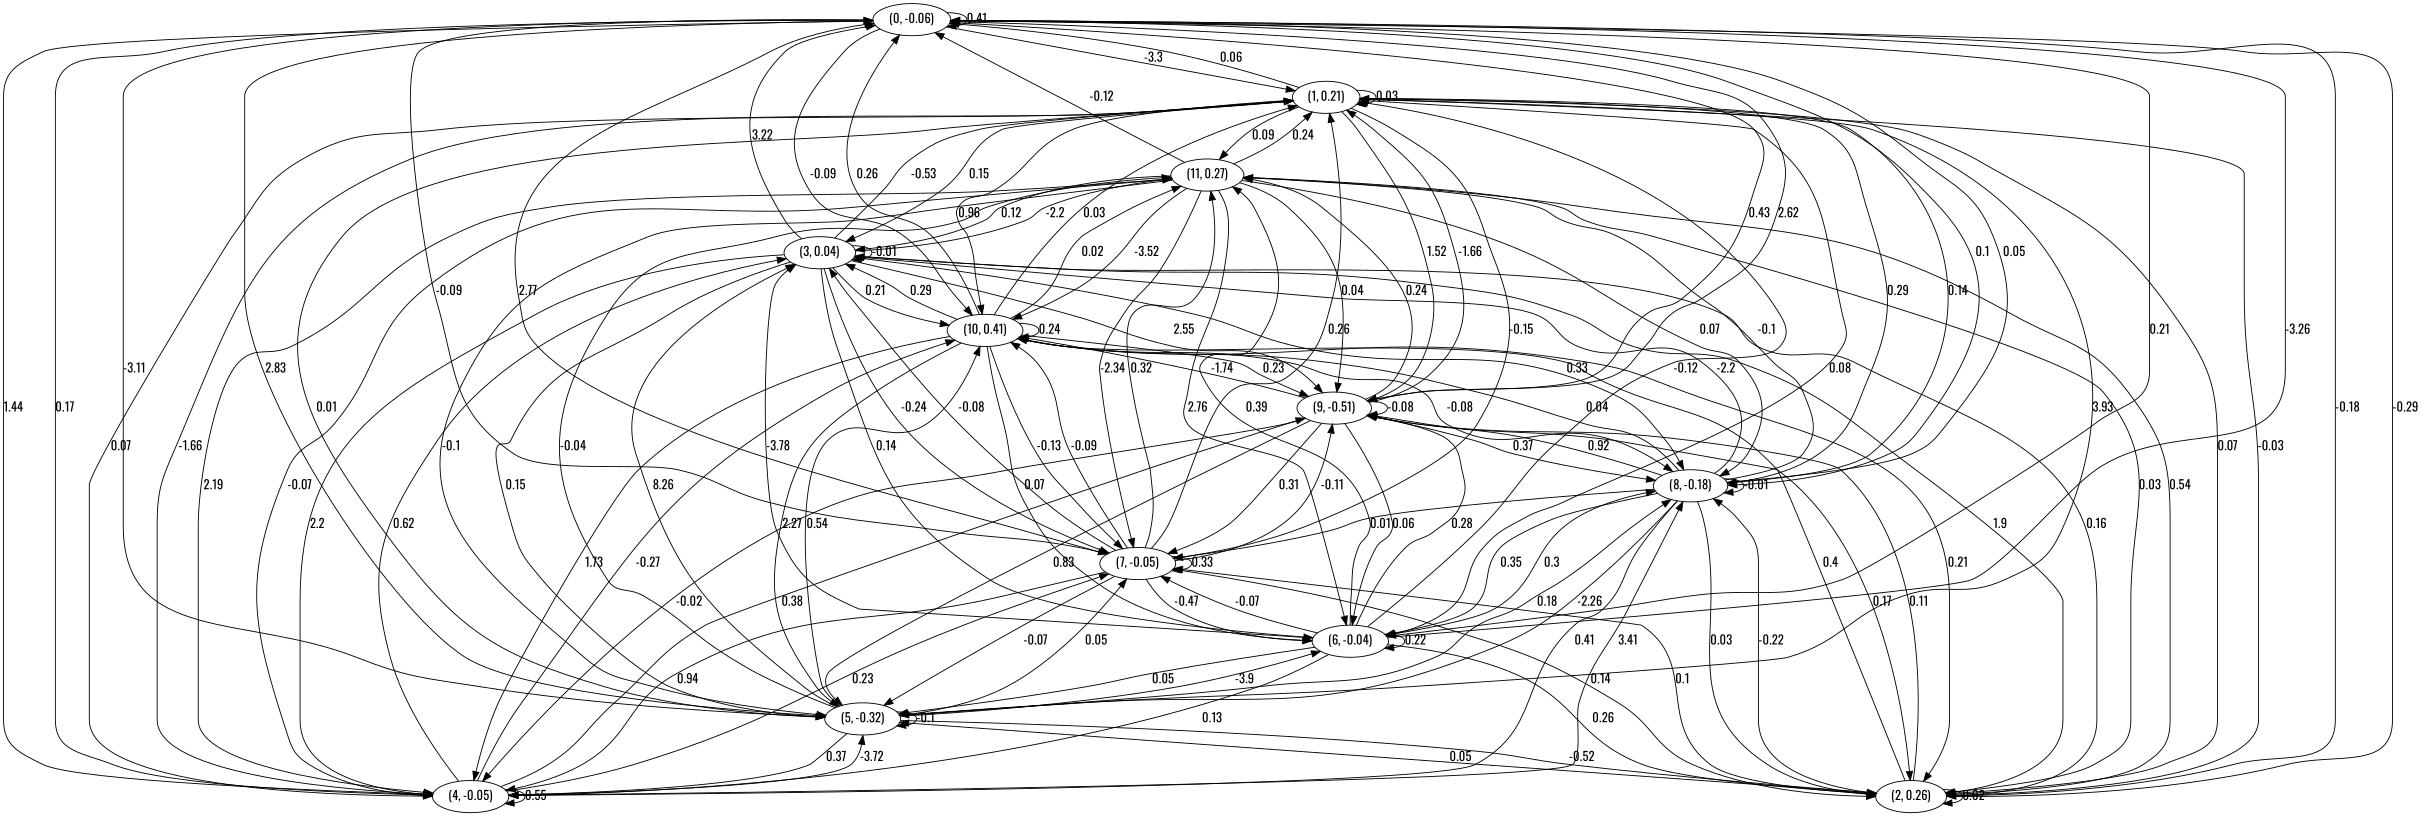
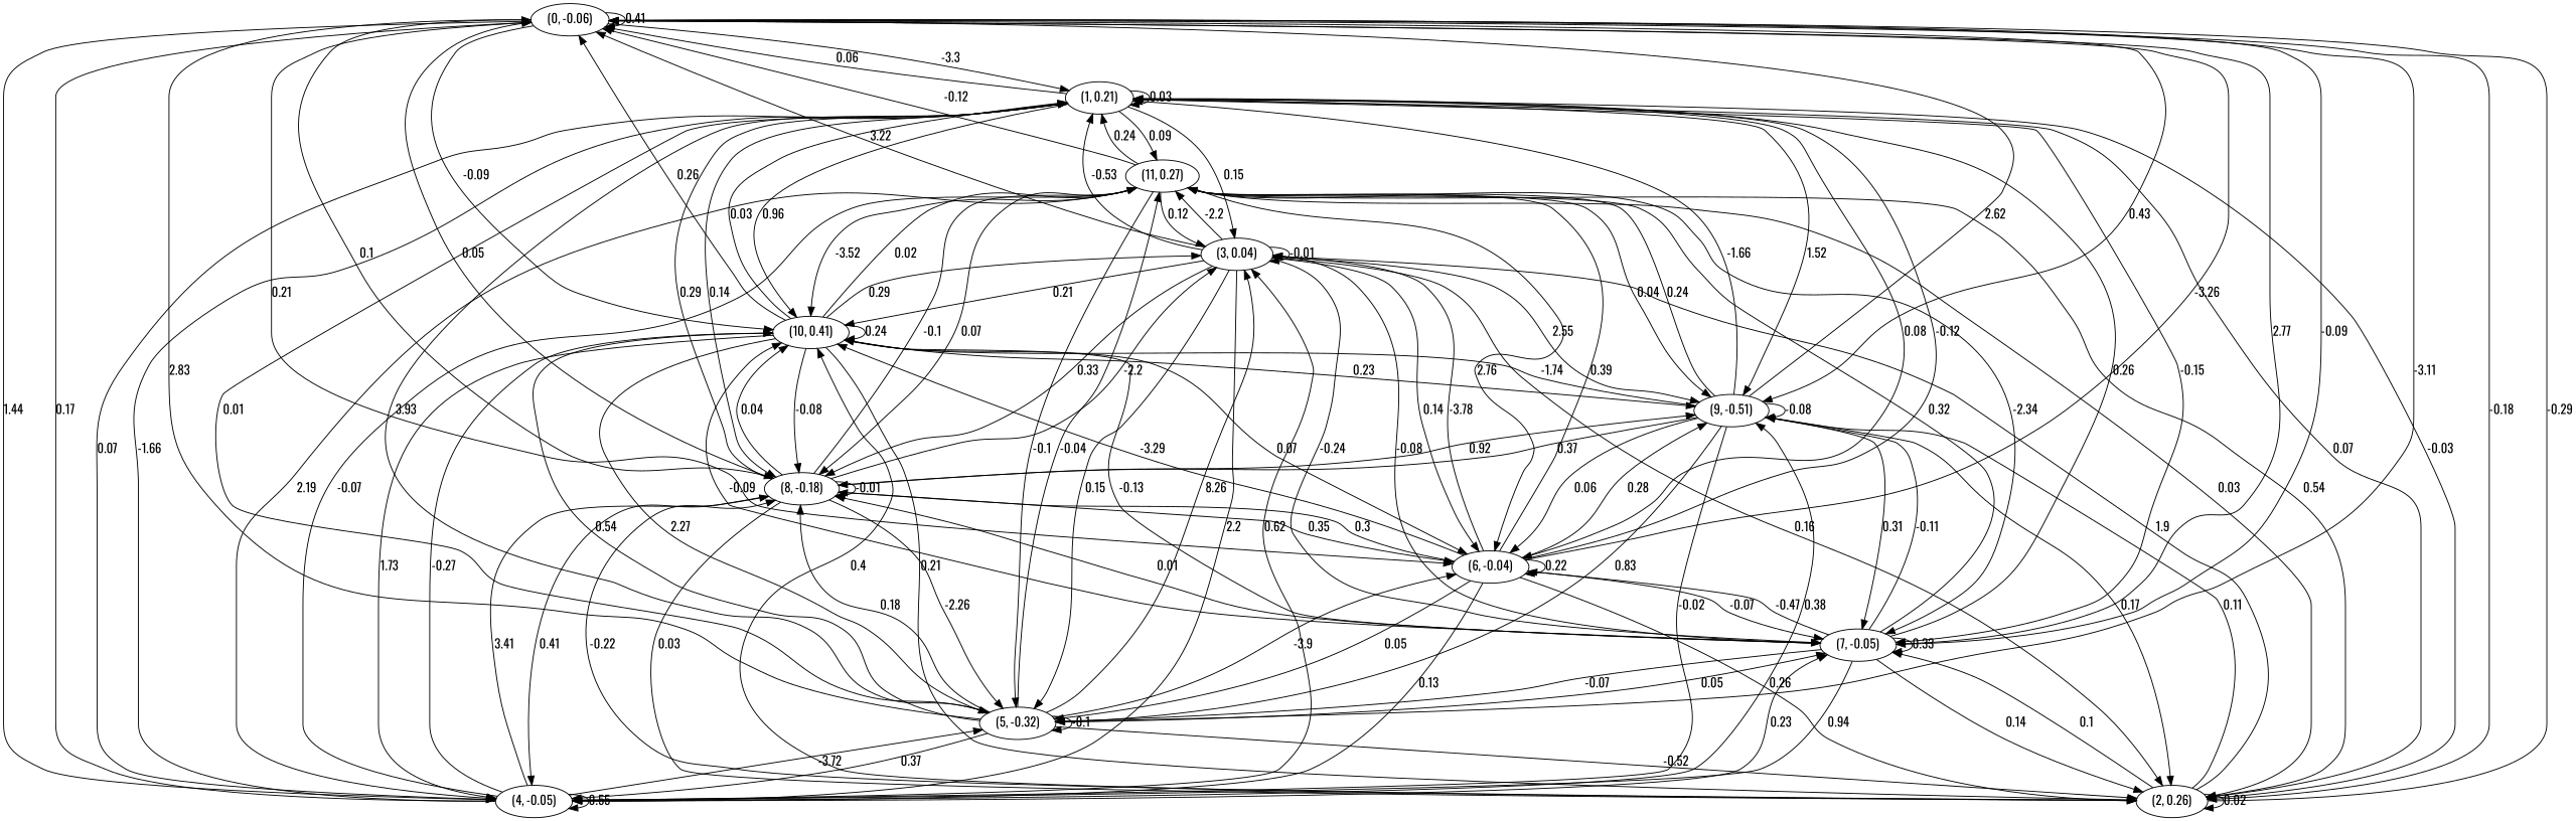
  digraph {
    fontname=Oswald
    node [fontname=Oswald]
    edge [fontname=Oswald]
    n1 [label="(0, -0.06)"]
    n2 [label="(1, 0.21)"]
    n3 [label="(2, 0.26)"]
    n4 [label="(4, -0.05)"]
    n5 [label="(5, -0.32)"]
    n6 [label="(6, -0.04)"]
    n7 [label="(7, -0.05)"]
    n8 [label="(8, -0.18)"]
    n9 [label="(9, -0.51)"]
    n10 [label="(10, 0.41)"]
    n11 [label="(3, 0.04)"]
    n12 [label="(11, 0.27)"]
    n1 -> n1 [label=0.41]
    n1 -> n2 [label=-3.3]
    n1 -> n3 [label=-0.18]
    n1 -> n4 [label=1.44]
    n1 -> n5 [label=-3.11]
    n1 -> n6 [label=0.21]
    n1 -> n7 [label=-0.09]
    n1 -> n8 [label=0.1]
    n1 -> n9 [label=0.43]
    n1 -> n10 [label=-0.09]
    n2 -> n1 [label=0.06]
    n2 -> n2 [label=0.03]
    n2 -> n3 [label=0.07]
    n2 -> n4 [label=0.07]
    n2 -> n5 [label=3.93]
    n2 -> n6 [label=0.08]
    n2 -> n7 [label=-0.15]
    n2 -> n8 [label=0.14]
    n2 -> n9 [label=1.52]
    n2 -> n10 [label=0.96]
    n2 -> n11 [label=0.15]
    n2 -> n12 [label=0.09]
    n3 -> n1 [label=-0.29]
    n3 -> n2 [label=-0.03]
    n3 -> n3 [label=0.02]
-   n3 -> n5 [label=0.05]
    n3 -> n7 [label=0.1]
    n3 -> n8 [label=-0.22]
    n3 -> n9 [label=0.11]
    n3 -> n10 [label=0.4]
    n3 -> n11 [label=1.9]
    n3 -> n12 [label=0.54]
    n4 -> n1 [label=0.17]
    n4 -> n2 [label=-1.66]
    n4 -> n4 [label=0.55]
    n4 -> n5 [label=-3.72]
    n4 -> n7 [label=0.23]
    n4 -> n8 [label=3.41]
    n4 -> n9 [label=0.38]
    n4 -> n10 [label=-0.27]
    n4 -> n11 [label=0.62]
    n4 -> n12 [label=-0.07]
    n5 -> n1 [label=2.83]
    n5 -> n2 [label=0.01]
    n5 -> n3 [label=-0.52]
    n5 -> n4 [label=0.37]
    n5 -> n5 [label=-0.1]
    n5 -> n6 [label=-3.9]
    n5 -> n7 [label=0.05]
    n5 -> n8 [label=0.18]
    n5 -> n10 [label=0.54]
    n5 -> n11 [label=8.26]
    n5 -> n12 [label=-0.04]
    n6 -> n1 [label=-3.26]
    n6 -> n2 [label=-0.12]
    n6 -> n3 [label=0.26]
    n6 -> n4 [label=0.13]
    n6 -> n5 [label=0.05]
    n6 -> n6 [label=0.22]
    n6 -> n7 [label=-0.07]
    n6 -> n8 [label=0.3]
    n6 -> n9 [label=0.28]
+   n6 -> n10 [label=-3.29]
    n6 -> n11 [label=-3.78]
    n6 -> n12 [label=0.39]
    n7 -> n1 [label=2.77]
    n7 -> n2 [label=0.26]
    n7 -> n3 [label=0.14]
    n7 -> n4 [label=0.94]
    n7 -> n5 [label=-0.07]
    n7 -> n6 [label=-0.47]
    n7 -> n7 [label=0.33]
    n7 -> n9 [label=-0.11]
    n7 -> n10 [label=-0.09]
    n7 -> n11 [label=-0.08]
    n7 -> n12 [label=0.32]
    n8 -> n1 [label=0.05]
    n8 -> n2 [label=0.29]
    n8 -> n3 [label=0.03]
    n8 -> n4 [label=0.41]
    n8 -> n5 [label=-2.26]
    n8 -> n6 [label=0.35]
-   n8 -> n7 [label=0.01]
+   n7 -> n8 [label=0.01]
    n8 -> n8 [label=-0.01]
    n8 -> n9 [label=0.92]
    n8 -> n10 [label=0.04]
    n8 -> n11 [label=-2.2]
    n8 -> n12 [label=-0.1]
    n9 -> n1 [label=2.62]
    n9 -> n2 [label=-1.66]
    n9 -> n3 [label=0.17]
    n9 -> n4 [label=-0.02]
    n9 -> n5 [label=0.83]
    n9 -> n6 [label=0.06]
    n9 -> n7 [label=0.31]
    n9 -> n8 [label=0.37]
    n9 -> n9 [label=-0.08]
    n9 -> n10 [label=-1.74]
    n9 -> n12 [label=0.24]
    n10 -> n1 [label=0.26]
    n10 -> n2 [label=0.03]
    n10 -> n3 [label=0.21]
    n10 -> n4 [label=1.73]
    n10 -> n5 [label=2.27]
    n10 -> n6 [label=0.07]
    n10 -> n7 [label=-0.13]
    n10 -> n8 [label=-0.08]
    n10 -> n9 [label=0.23]
    n10 -> n10 [label=0.24]
    n10 -> n11 [label=0.29]
    n10 -> n12 [label=0.02]
    n11 -> n1 [label=3.22]
    n11 -> n2 [label=-0.53]
    n11 -> n3 [label=0.16]
    n11 -> n4 [label=2.2]
    n11 -> n5 [label=0.15]
    n11 -> n6 [label=0.14]
    n11 -> n7 [label=-0.24]
    n11 -> n8 [label=0.33]
    n11 -> n9 [label=2.55]
    n11 -> n10 [label=0.21]
    n11 -> n11 [label=-0.01]
    n11 -> n12 [label=-2.2]
    n12 -> n1 [label=-0.12]
    n12 -> n2 [label=0.24]
    n12 -> n3 [label=0.03]
    n12 -> n4 [label=2.19]
    n12 -> n5 [label=-0.1]
    n12 -> n6 [label=2.76]
    n12 -> n7 [label=-2.34]
    n12 -> n8 [label=0.07]
    n12 -> n9 [label=0.04]
    n12 -> n10 [label=-3.52]
    n12 -> n11 [label=0.12]
  }
